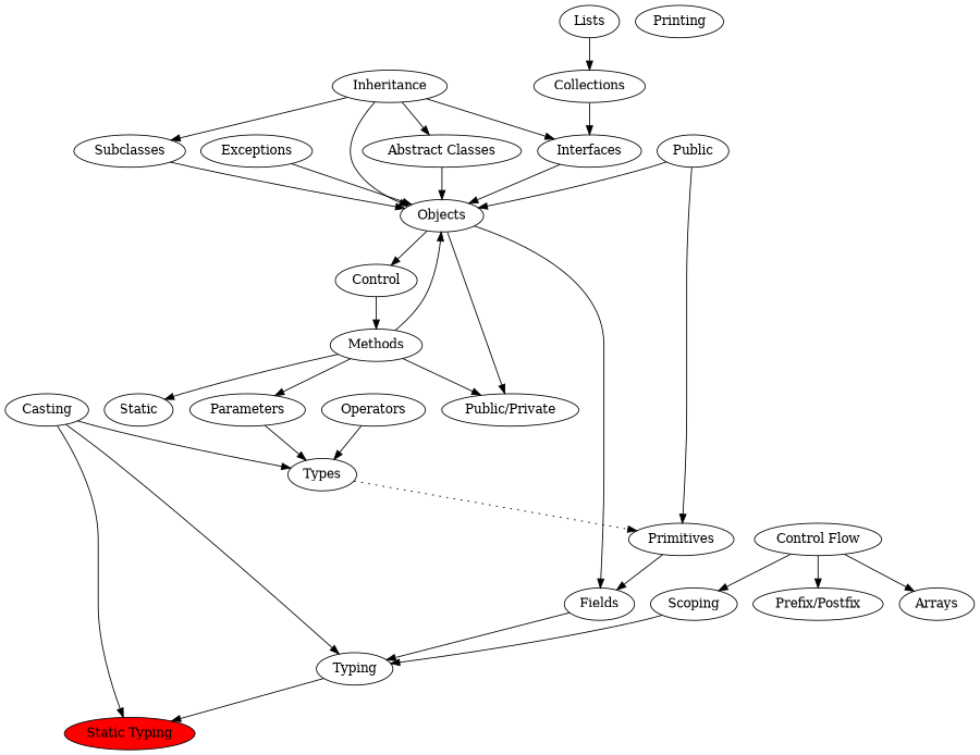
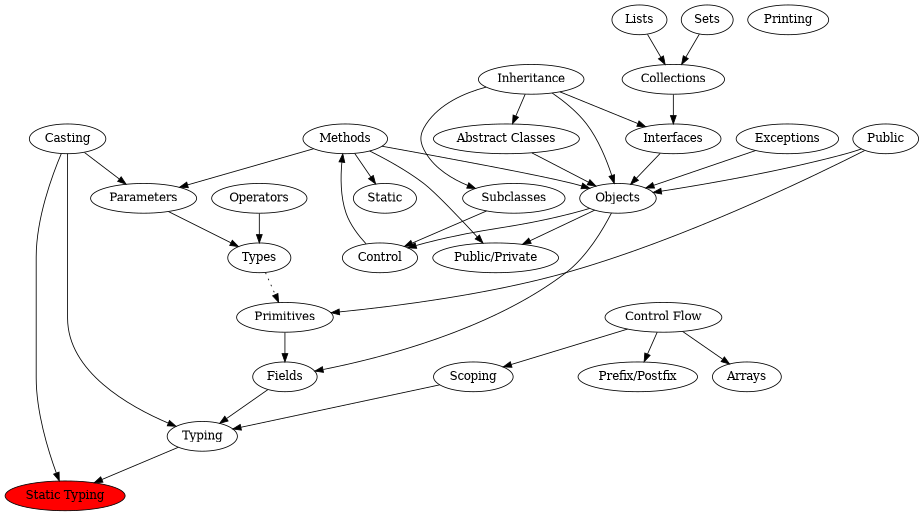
  digraph {
    "Static Typing" [fillcolor=red style=filled]
    Printing
    Types
    Primitives
    Fields
    Operators
    Casting
    n8 [label=Typing]
    Parameters
    Scoping
    "Control Flow"
    "Prefix/Postfix"
    Arrays
    Methods
    Static
    "Public/Private"
    Objects
    n18 [label=Control]
    n19 [label=Public]
    Subclasses
    Inheritance
    Interfaces
    "Abstract Classes"
    Exceptions
    Collections
    Lists
+   Sets
    Types -> Primitives [style=dotted]
    Primitives -> Fields
    Fields -> n8
    Operators -> Types
    Casting -> "Static Typing"
-   Casting -> Types
+   Casting -> Parameters
    Casting -> n8
    n8 -> "Static Typing"
    Parameters -> Types
    Scoping -> n8
    "Control Flow" -> Scoping
    "Control Flow" -> "Prefix/Postfix"
    "Control Flow" -> Arrays
    Methods -> Parameters
    Methods -> Static
    Methods -> "Public/Private"
    Methods -> Objects
    Objects -> Fields
    Objects -> "Public/Private"
    Objects -> n18
    n18 -> Methods
    n19 -> Primitives
    n19 -> Objects
-   Subclasses -> Objects
+   Subclasses -> n18
    Inheritance -> Objects
    Inheritance -> Subclasses
    Inheritance -> Interfaces
    Inheritance -> "Abstract Classes"
    Interfaces -> Objects
    "Abstract Classes" -> Objects
    Exceptions -> Objects
    Collections -> Interfaces
    Lists -> Collections
+   Sets -> Collections
  }
